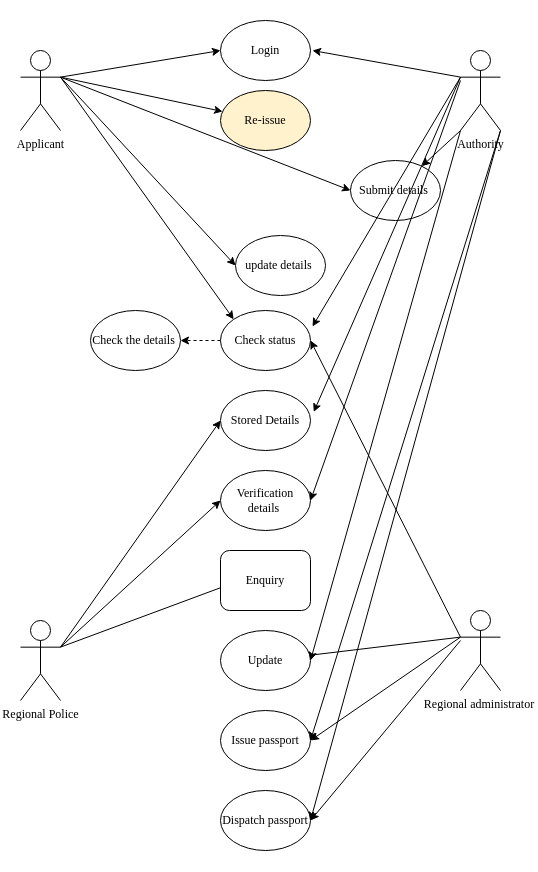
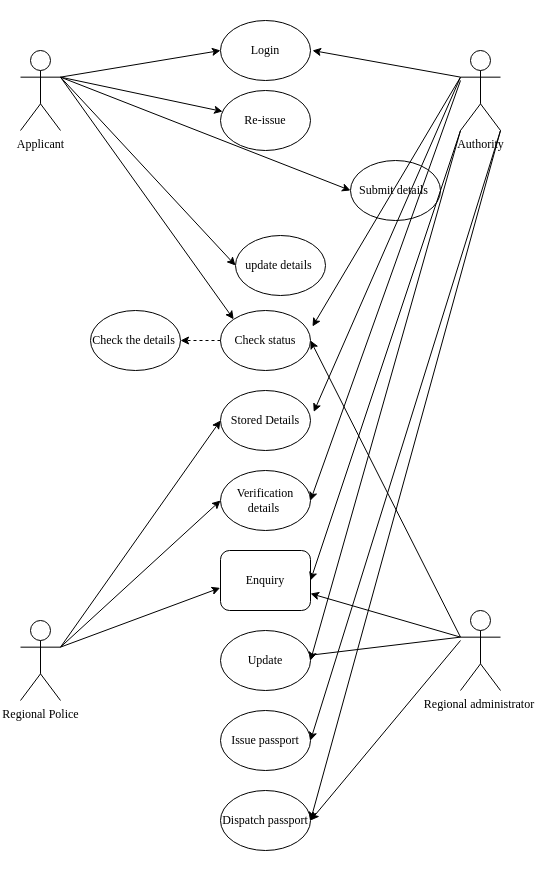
  <mxCell id="0" />
  <mxCell id="1" parent="0" />
  <mxCell id="2" value="Applicant" style="shape=umlActor;verticalLabelPosition=bottom;verticalAlign=top;html=1;outlineConnect=0;fontFamily=Verdana;" vertex="1" parent="1"><mxGeometry x="20" y="50" width="40" height="80" as="geometry" /></mxCell>
  <mxCell id="3" value="" style="endArrow=classic;html=1;fontFamily=Verdana;exitX=1;exitY=0.333;exitDx=0;exitDy=0;exitPerimeter=0;" edge="1" parent="1" source="2"><mxGeometry width="50" height="50" relative="1" as="geometry"><mxPoint x="270" y="200" as="sourcePoint" /><mxPoint x="220" y="50" as="targetPoint" /></mxGeometry></mxCell>
  <mxCell id="4" value="" style="endArrow=classic;html=1;fontFamily=Verdana;exitX=1;exitY=0.333;exitDx=0;exitDy=0;exitPerimeter=0;entryX=0;entryY=0.5;entryDx=0;entryDy=0;" edge="1" parent="1" source="2" target="6"><mxGeometry width="50" height="50" relative="1" as="geometry"><mxPoint x="270" y="200" as="sourcePoint" /><mxPoint x="220" y="120" as="targetPoint" /></mxGeometry></mxCell>
  <mxCell id="5" value="Login" style="ellipse;whiteSpace=wrap;html=1;fontFamily=Verdana;" vertex="1" parent="1"><mxGeometry x="220" y="20" width="90" height="60" as="geometry" /></mxCell>
  <mxCell id="6" value="Submit details&amp;nbsp;" style="ellipse;whiteSpace=wrap;html=1;fontFamily=Verdana;" vertex="1" parent="1"><mxGeometry x="350" y="160" width="90" height="60" as="geometry" /></mxCell>
  <mxCell id="7" value="" style="endArrow=classic;html=1;fontFamily=Verdana;exitX=1;exitY=0.333;exitDx=0;exitDy=0;exitPerimeter=0;entryX=0;entryY=0.5;entryDx=0;entryDy=0;" edge="1" parent="1" source="2" target="8"><mxGeometry width="50" height="50" relative="1" as="geometry"><mxPoint x="70" y="80" as="sourcePoint" /><mxPoint x="220" y="190" as="targetPoint" /></mxGeometry></mxCell>
  <mxCell id="8" value="update details&amp;nbsp;" style="ellipse;whiteSpace=wrap;html=1;fontFamily=Verdana;" vertex="1" parent="1"><mxGeometry x="235" y="235" width="90" height="60" as="geometry" /></mxCell>
  <mxCell id="9" value="Check status" style="ellipse;whiteSpace=wrap;html=1;fontFamily=Verdana;" vertex="1" parent="1"><mxGeometry x="220" y="310" width="90" height="60" as="geometry" /></mxCell>
  <mxCell id="10" value="" style="endArrow=classic;html=1;fontFamily=Verdana;dashed=1;entryX=1;entryY=0.5;entryDx=0;entryDy=0;exitX=0;exitY=0.5;exitDx=0;exitDy=0;" edge="1" parent="1" source="9" target="11"><mxGeometry width="50" height="50" relative="1" as="geometry"><mxPoint x="220" y="260" as="sourcePoint" /><mxPoint x="340" y="260" as="targetPoint" /></mxGeometry></mxCell>
  <mxCell id="11" value="Check the details&amp;nbsp;" style="ellipse;whiteSpace=wrap;html=1;fontFamily=Verdana;" vertex="1" parent="1"><mxGeometry x="90" y="310" width="90" height="60" as="geometry" /></mxCell>
  <mxCell id="12" value="Authority" style="shape=umlActor;verticalLabelPosition=bottom;verticalAlign=top;html=1;outlineConnect=0;fontFamily=Verdana;" vertex="1" parent="1"><mxGeometry x="460" y="50" width="40" height="80" as="geometry" /></mxCell>
  <mxCell id="13" value="Stored Details" style="ellipse;whiteSpace=wrap;html=1;fontFamily=Verdana;" vertex="1" parent="1"><mxGeometry x="220" y="390" width="90" height="60" as="geometry" /></mxCell>
  <mxCell id="14" value="Verification details&amp;nbsp;" style="ellipse;whiteSpace=wrap;html=1;fontFamily=Verdana;" vertex="1" parent="1"><mxGeometry x="220" y="470" width="90" height="60" as="geometry" /></mxCell>
  <mxCell id="15" value="Enquiry" style="whiteSpace=wrap;html=1;fontFamily=Verdana;rounded=1;" vertex="1" parent="1"><mxGeometry x="220" y="550" width="90" height="60" as="geometry" /></mxCell>
  <mxCell id="16" value="" style="endArrow=classic;html=1;fontFamily=Verdana;exitX=1;exitY=0.333;exitDx=0;exitDy=0;exitPerimeter=0;entryX=0;entryY=0;entryDx=0;entryDy=0;" edge="1" parent="1" source="2" target="9"><mxGeometry width="50" height="50" relative="1" as="geometry"><mxPoint x="270" y="300" as="sourcePoint" /><mxPoint x="320" y="250" as="targetPoint" /></mxGeometry></mxCell>
- <mxCell id="17" value="Re-issue" style="ellipse;whiteSpace=wrap;html=1;fontFamily=Verdana;fillColor=#fff2cc;" vertex="1" parent="1"><mxGeometry x="220" y="90" width="90" height="60" as="geometry" /></mxCell>
+ <mxCell id="17" value="Re-issue" style="ellipse;whiteSpace=wrap;html=1;fontFamily=Verdana;" vertex="1" parent="1"><mxGeometry x="220" y="90" width="90" height="60" as="geometry" /></mxCell>
  <mxCell id="18" value="" style="endArrow=classic;html=1;fontFamily=Verdana;exitX=1;exitY=0.333;exitDx=0;exitDy=0;exitPerimeter=0;" edge="1" parent="1" source="2" target="17"><mxGeometry width="50" height="50" relative="1" as="geometry"><mxPoint x="270" y="300" as="sourcePoint" /><mxPoint x="320" y="250" as="targetPoint" /></mxGeometry></mxCell>
  <mxCell id="19" value="Update" style="ellipse;whiteSpace=wrap;html=1;fontFamily=Verdana;" vertex="1" parent="1"><mxGeometry x="220" y="630" width="90" height="60" as="geometry" /></mxCell>
  <mxCell id="20" value="Issue passport" style="ellipse;whiteSpace=wrap;html=1;fontFamily=Verdana;" vertex="1" parent="1"><mxGeometry x="220" y="710" width="90" height="60" as="geometry" /></mxCell>
  <mxCell id="21" value="" style="endArrow=classic;html=1;fontFamily=Verdana;exitX=0;exitY=0.333;exitDx=0;exitDy=0;exitPerimeter=0;" edge="1" parent="1" source="12"><mxGeometry width="50" height="50" relative="1" as="geometry"><mxPoint x="270" y="290" as="sourcePoint" /><mxPoint x="312" y="50" as="targetPoint" /></mxGeometry></mxCell>
  <mxCell id="22" value="" style="endArrow=classic;html=1;fontFamily=Verdana;exitX=0;exitY=0.333;exitDx=0;exitDy=0;exitPerimeter=0;" edge="1" parent="1" source="12"><mxGeometry width="50" height="50" relative="1" as="geometry"><mxPoint x="270" y="290" as="sourcePoint" /><mxPoint x="312" y="326" as="targetPoint" /></mxGeometry></mxCell>
  <mxCell id="23" value="Dispatch passport" style="ellipse;whiteSpace=wrap;html=1;fontFamily=Verdana;" vertex="1" parent="1"><mxGeometry x="220" y="790" width="90" height="60" as="geometry" /></mxCell>
  <mxCell id="24" value="" style="endArrow=classic;html=1;fontFamily=Verdana;exitX=0;exitY=0.333;exitDx=0;exitDy=0;exitPerimeter=0;entryX=1.036;entryY=0.357;entryDx=0;entryDy=0;entryPerimeter=0;" edge="1" parent="1" source="12" target="13"><mxGeometry width="50" height="50" relative="1" as="geometry"><mxPoint x="350" y="410" as="sourcePoint" /><mxPoint x="400" y="360" as="targetPoint" /></mxGeometry></mxCell>
  <mxCell id="25" value="" style="endArrow=classic;html=1;fontFamily=Verdana;entryX=1;entryY=0.5;entryDx=0;entryDy=0;" edge="1" parent="1" target="14"><mxGeometry width="50" height="50" relative="1" as="geometry"><mxPoint x="460" y="80" as="sourcePoint" /><mxPoint x="323.24" y="421.42" as="targetPoint" /></mxGeometry></mxCell>
- <mxCell id="26" value="" style="endArrow=classic;html=1;fontFamily=Verdana;exitX=0;exitY=1;exitDx=0;exitDy=0;exitPerimeter=0;" edge="1" parent="1" source="12" target="6"><mxGeometry width="50" height="50" relative="1" as="geometry"><mxPoint x="350" y="410" as="sourcePoint" /><mxPoint x="400" y="360" as="targetPoint" /></mxGeometry></mxCell>
+ <mxCell id="26" value="" style="endArrow=classic;html=1;fontFamily=Verdana;exitX=0;exitY=1;exitDx=0;exitDy=0;exitPerimeter=0;entryX=1;entryY=0.5;entryDx=0;entryDy=0;" edge="1" parent="1" source="12" target="15"><mxGeometry width="50" height="50" relative="1" as="geometry"><mxPoint x="350" y="410" as="sourcePoint" /><mxPoint x="400" y="360" as="targetPoint" /></mxGeometry></mxCell>
  <mxCell id="27" value="" style="endArrow=classic;html=1;fontFamily=Verdana;exitX=0;exitY=1;exitDx=0;exitDy=0;exitPerimeter=0;entryX=1;entryY=0.5;entryDx=0;entryDy=0;" edge="1" parent="1" source="12" target="19"><mxGeometry width="50" height="50" relative="1" as="geometry"><mxPoint x="350" y="530" as="sourcePoint" /><mxPoint x="400" y="480" as="targetPoint" /></mxGeometry></mxCell>
  <mxCell id="28" value="" style="endArrow=classic;html=1;fontFamily=Verdana;exitX=1;exitY=1;exitDx=0;exitDy=0;exitPerimeter=0;entryX=1;entryY=0.5;entryDx=0;entryDy=0;" edge="1" parent="1" source="12" target="20"><mxGeometry width="50" height="50" relative="1" as="geometry"><mxPoint x="350" y="640" as="sourcePoint" /><mxPoint x="400" y="590" as="targetPoint" /></mxGeometry></mxCell>
  <mxCell id="29" value="" style="endArrow=classic;html=1;fontFamily=Verdana;exitX=1;exitY=1;exitDx=0;exitDy=0;exitPerimeter=0;entryX=1;entryY=0.5;entryDx=0;entryDy=0;" edge="1" parent="1" source="12" target="23"><mxGeometry width="50" height="50" relative="1" as="geometry"><mxPoint x="350" y="720" as="sourcePoint" /><mxPoint x="400" y="670" as="targetPoint" /></mxGeometry></mxCell>
  <mxCell id="30" value="Regional Police" style="shape=umlActor;verticalLabelPosition=bottom;verticalAlign=top;html=1;outlineConnect=0;fontFamily=Verdana;" vertex="1" parent="1"><mxGeometry x="20" y="620" width="40" height="80" as="geometry" /></mxCell>
  <mxCell id="31" value="" style="endArrow=classic;html=1;fontFamily=Verdana;exitX=1;exitY=0.333;exitDx=0;exitDy=0;exitPerimeter=0;entryX=0;entryY=0.5;entryDx=0;entryDy=0;" edge="1" parent="1" source="30" target="14"><mxGeometry width="50" height="50" relative="1" as="geometry"><mxPoint x="350" y="590" as="sourcePoint" /><mxPoint x="400" y="540" as="targetPoint" /></mxGeometry></mxCell>
- <mxCell id="32" value="" style="endArrow=none;html=1;fontFamily=Verdana;exitX=1;exitY=0.333;exitDx=0;exitDy=0;exitPerimeter=0;entryX=-0.004;entryY=0.623;entryDx=0;entryDy=0;entryPerimeter=0;" edge="1" parent="1" source="30" target="15"><mxGeometry width="50" height="50" relative="1" as="geometry"><mxPoint x="350" y="590" as="sourcePoint" /><mxPoint x="400" y="540" as="targetPoint" /></mxGeometry></mxCell>
+ <mxCell id="32" value="" style="endArrow=classic;html=1;fontFamily=Verdana;exitX=1;exitY=0.333;exitDx=0;exitDy=0;exitPerimeter=0;entryX=-0.004;entryY=0.623;entryDx=0;entryDy=0;entryPerimeter=0;" edge="1" parent="1" source="30" target="15"><mxGeometry width="50" height="50" relative="1" as="geometry"><mxPoint x="350" y="590" as="sourcePoint" /><mxPoint x="400" y="540" as="targetPoint" /></mxGeometry></mxCell>
  <mxCell id="33" value="" style="endArrow=classic;html=1;fontFamily=Verdana;exitX=1;exitY=0.333;exitDx=0;exitDy=0;exitPerimeter=0;entryX=0;entryY=0.5;entryDx=0;entryDy=0;" edge="1" parent="1" source="30" target="13"><mxGeometry width="50" height="50" relative="1" as="geometry"><mxPoint x="350" y="650" as="sourcePoint" /><mxPoint x="400" y="600" as="targetPoint" /></mxGeometry></mxCell>
  <mxCell id="34" value="Regional administrator&amp;nbsp;" style="shape=umlActor;verticalLabelPosition=bottom;verticalAlign=top;html=1;outlineConnect=0;fontFamily=Verdana;" vertex="1" parent="1"><mxGeometry x="460" y="610" width="40" height="80" as="geometry" /></mxCell>
  <mxCell id="35" value="" style="endArrow=classic;html=1;fontFamily=Verdana;exitX=0;exitY=0.333;exitDx=0;exitDy=0;exitPerimeter=0;entryX=1;entryY=0.5;entryDx=0;entryDy=0;" edge="1" parent="1" source="34" target="9"><mxGeometry width="50" height="50" relative="1" as="geometry"><mxPoint x="350" y="590" as="sourcePoint" /><mxPoint x="400" y="540" as="targetPoint" /></mxGeometry></mxCell>
  <mxCell id="36" value="" style="endArrow=none;html=1;fontFamily=Verdana;exitX=0;exitY=0.333;exitDx=0;exitDy=0;exitPerimeter=0;" edge="1" parent="1" source="34" target="19"><mxGeometry width="50" height="50" relative="1" as="geometry"><mxPoint x="350" y="670" as="sourcePoint" /><mxPoint x="400" y="620" as="targetPoint" /></mxGeometry></mxCell>
- <mxCell id="37" value="" style="endArrow=classic;html=1;fontFamily=Verdana;exitX=0;exitY=0.333;exitDx=0;exitDy=0;exitPerimeter=0;entryX=1;entryY=0.5;entryDx=0;entryDy=0;" edge="1" parent="1" source="34" target="20"><mxGeometry width="50" height="50" relative="1" as="geometry"><mxPoint x="350" y="700" as="sourcePoint" /><mxPoint x="400" y="650" as="targetPoint" /></mxGeometry></mxCell>
+ <mxCell id="37" value="" style="endArrow=classic;html=1;fontFamily=Verdana;exitX=0;exitY=0.333;exitDx=0;exitDy=0;exitPerimeter=0;" edge="1" parent="1" source="34" target="15"><mxGeometry width="50" height="50" relative="1" as="geometry"><mxPoint x="350" y="700" as="sourcePoint" /><mxPoint x="400" y="650" as="targetPoint" /></mxGeometry></mxCell>
  <mxCell id="38" value="" style="endArrow=classic;html=1;fontFamily=Verdana;entryX=1;entryY=0.5;entryDx=0;entryDy=0;" edge="1" parent="1" target="23"><mxGeometry width="50" height="50" relative="1" as="geometry"><mxPoint x="460" y="640" as="sourcePoint" /><mxPoint x="400" y="660" as="targetPoint" /></mxGeometry></mxCell>
